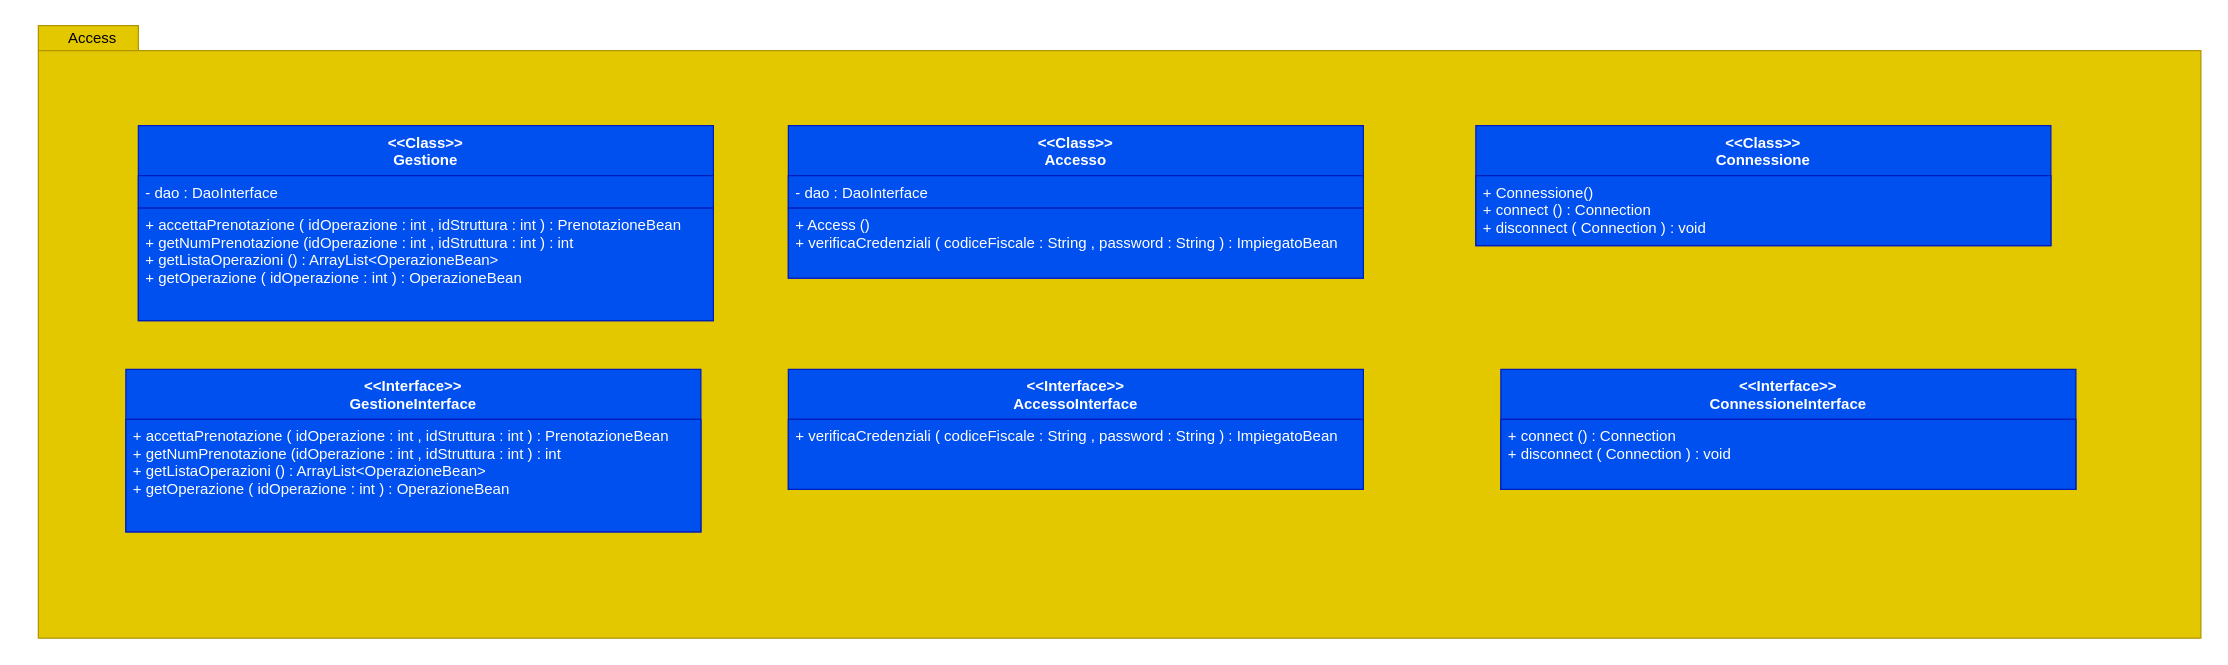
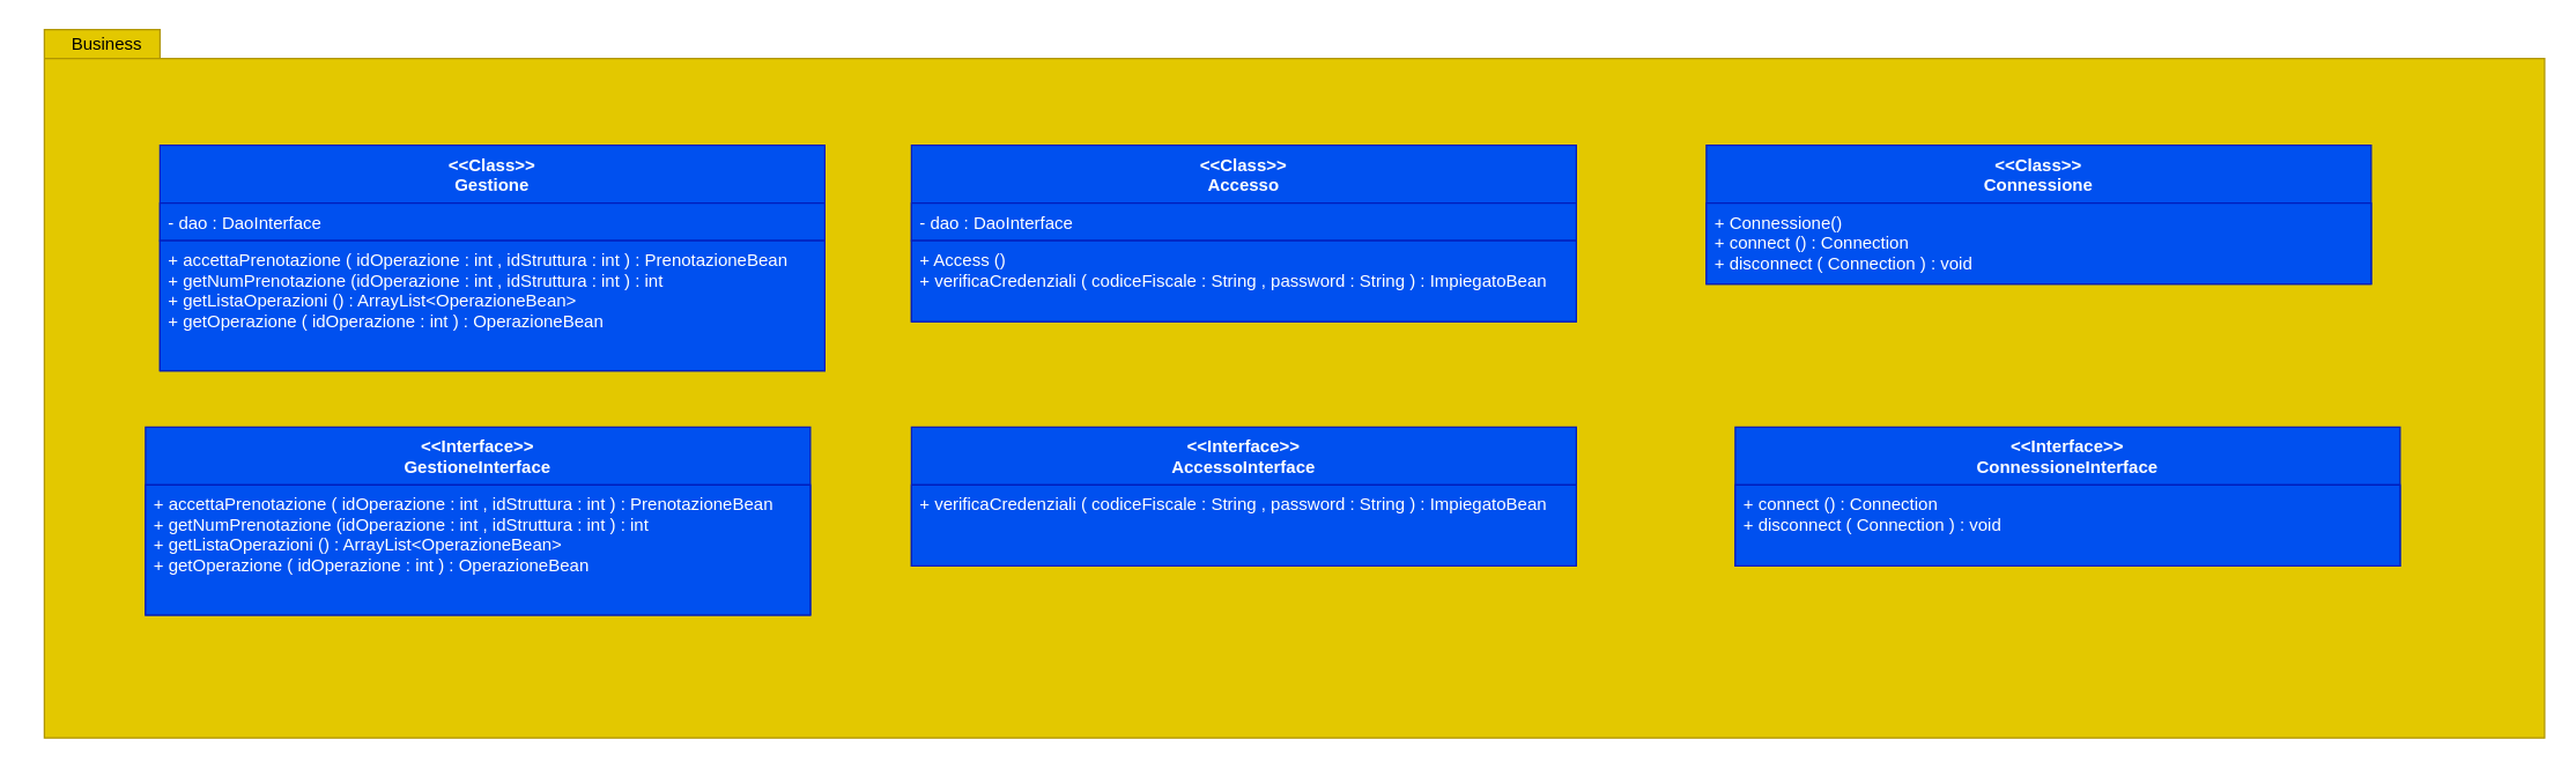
  <mxCell id="0" />
  <mxCell id="1" parent="0" />
  <mxCell id="2" value="" style="shape=folder;fontStyle=1;spacingTop=10;tabWidth=80;tabHeight=20;tabPosition=left;html=1;fillColor=#e3c800;strokeColor=#B09500;fontColor=#ffffff;" vertex="1" parent="1"><mxGeometry x="30" y="20" width="1730" height="490" as="geometry" /></mxCell>
- <mxCell id="3" value="Access" style="text;html=1;strokeColor=none;fillColor=none;align=center;verticalAlign=middle;whiteSpace=wrap;rounded=0;" vertex="1" parent="1"><mxGeometry x="20" y="20" width="107" height="20" as="geometry" /></mxCell>
+ <mxCell id="3" value="Business" style="text;html=1;strokeColor=none;fillColor=none;align=center;verticalAlign=middle;whiteSpace=wrap;rounded=0;" vertex="1" parent="1"><mxGeometry x="20" y="20" width="107" height="20" as="geometry" /></mxCell>
  <mxCell id="4" value="&lt;&lt;Interface&gt;&gt;&#10;GestioneInterface" style="swimlane;fontStyle=1;align=center;verticalAlign=top;childLayout=stackLayout;horizontal=1;startSize=40;horizontalStack=0;resizeParent=1;resizeParentMax=0;resizeLast=0;collapsible=1;marginBottom=0;fillColor=#0050ef;strokeColor=#001DBC;fontColor=#ffffff;" vertex="1" parent="1"><mxGeometry x="100" y="295" width="460" height="130" as="geometry" /></mxCell>
  <mxCell id="5" value="+ accettaPrenotazione ( idOperazione : int , idStruttura : int ) : PrenotazioneBean&#10;+ getNumPrenotazione (idOperazione : int , idStruttura : int ) : int&#10;+ getListaOperazioni () : ArrayList&lt;OperazioneBean&gt;&#10;+ getOperazione ( idOperazione : int ) : OperazioneBean" style="text;strokeColor=#001DBC;fillColor=#0050ef;align=left;verticalAlign=top;spacingLeft=4;spacingRight=4;overflow=hidden;rotatable=0;points=[[0,0.5],[1,0.5]];portConstraint=eastwest;fontColor=#ffffff;" vertex="1" parent="4"><mxGeometry y="40" width="460" height="90" as="geometry" /></mxCell>
  <mxCell id="6" value="&lt;&lt;Class&gt;&gt;&#10;Accesso" style="swimlane;fontStyle=1;align=center;verticalAlign=top;childLayout=stackLayout;horizontal=1;startSize=40;horizontalStack=0;resizeParent=1;resizeParentMax=0;resizeLast=0;collapsible=1;marginBottom=0;fillColor=#0050ef;strokeColor=#001DBC;fontColor=#ffffff;" vertex="1" parent="1"><mxGeometry x="630" y="100" width="460" height="122" as="geometry" /></mxCell>
  <mxCell id="7" value="- dao : DaoInterface" style="text;strokeColor=#001DBC;fillColor=#0050ef;align=left;verticalAlign=top;spacingLeft=4;spacingRight=4;overflow=hidden;rotatable=0;points=[[0,0.5],[1,0.5]];portConstraint=eastwest;fontColor=#ffffff;" vertex="1" parent="6"><mxGeometry y="40" width="460" height="26" as="geometry" /></mxCell>
  <mxCell id="8" value="+ Access ()&#10;+ verificaCredenziali ( codiceFiscale : String , password : String ) : ImpiegatoBean" style="text;strokeColor=#001DBC;fillColor=#0050ef;align=left;verticalAlign=top;spacingLeft=4;spacingRight=4;overflow=hidden;rotatable=0;points=[[0,0.5],[1,0.5]];portConstraint=eastwest;fontColor=#ffffff;" vertex="1" parent="6"><mxGeometry y="66" width="460" height="56" as="geometry" /></mxCell>
  <mxCell id="9" value="&lt;&lt;Class&gt;&gt;&#10;Gestione" style="swimlane;fontStyle=1;align=center;verticalAlign=top;childLayout=stackLayout;horizontal=1;startSize=40;horizontalStack=0;resizeParent=1;resizeParentMax=0;resizeLast=0;collapsible=1;marginBottom=0;fillColor=#0050ef;strokeColor=#001DBC;fontColor=#ffffff;" vertex="1" parent="1"><mxGeometry x="110" y="100" width="460" height="156" as="geometry" /></mxCell>
  <mxCell id="10" value="- dao : DaoInterface" style="text;strokeColor=#001DBC;fillColor=#0050ef;align=left;verticalAlign=top;spacingLeft=4;spacingRight=4;overflow=hidden;rotatable=0;points=[[0,0.5],[1,0.5]];portConstraint=eastwest;fontColor=#ffffff;" vertex="1" parent="9"><mxGeometry y="40" width="460" height="26" as="geometry" /></mxCell>
  <mxCell id="11" value="+ accettaPrenotazione ( idOperazione : int , idStruttura : int ) : PrenotazioneBean&#10;+ getNumPrenotazione (idOperazione : int , idStruttura : int ) : int&#10;+ getListaOperazioni () : ArrayList&lt;OperazioneBean&gt;&#10;+ getOperazione ( idOperazione : int ) : OperazioneBean" style="text;strokeColor=#001DBC;fillColor=#0050ef;align=left;verticalAlign=top;spacingLeft=4;spacingRight=4;overflow=hidden;rotatable=0;points=[[0,0.5],[1,0.5]];portConstraint=eastwest;fontColor=#ffffff;" vertex="1" parent="9"><mxGeometry y="66" width="460" height="90" as="geometry" /></mxCell>
  <mxCell id="12" value="&lt;&lt;Interface&gt;&gt;&#10;AccessoInterface" style="swimlane;fontStyle=1;align=center;verticalAlign=top;childLayout=stackLayout;horizontal=1;startSize=40;horizontalStack=0;resizeParent=1;resizeParentMax=0;resizeLast=0;collapsible=1;marginBottom=0;fillColor=#0050ef;strokeColor=#001DBC;fontColor=#ffffff;" vertex="1" parent="1"><mxGeometry x="630" y="295" width="460" height="96" as="geometry" /></mxCell>
  <mxCell id="13" value="+ verificaCredenziali ( codiceFiscale : String , password : String ) : ImpiegatoBean" style="text;strokeColor=#001DBC;fillColor=#0050ef;align=left;verticalAlign=top;spacingLeft=4;spacingRight=4;overflow=hidden;rotatable=0;points=[[0,0.5],[1,0.5]];portConstraint=eastwest;fontColor=#ffffff;" vertex="1" parent="12"><mxGeometry y="40" width="460" height="56" as="geometry" /></mxCell>
  <mxCell id="14" value="&lt;&lt;Class&gt;&gt;&#10;Connessione" style="swimlane;fontStyle=1;align=center;verticalAlign=top;childLayout=stackLayout;horizontal=1;startSize=40;horizontalStack=0;resizeParent=1;resizeParentMax=0;resizeLast=0;collapsible=1;marginBottom=0;fillColor=#0050ef;strokeColor=#001DBC;fontColor=#ffffff;" vertex="1" parent="1"><mxGeometry x="1180" y="100" width="460" height="96" as="geometry" /></mxCell>
  <mxCell id="15" value="+ Connessione()&#10;+ connect () : Connection&#10;+ disconnect ( Connection ) : void" style="text;strokeColor=#001DBC;fillColor=#0050ef;align=left;verticalAlign=top;spacingLeft=4;spacingRight=4;overflow=hidden;rotatable=0;points=[[0,0.5],[1,0.5]];portConstraint=eastwest;fontColor=#ffffff;" vertex="1" parent="14"><mxGeometry y="40" width="460" height="56" as="geometry" /></mxCell>
  <mxCell id="16" value="&lt;&lt;Interface&gt;&gt;&#10;ConnessioneInterface" style="swimlane;fontStyle=1;align=center;verticalAlign=top;childLayout=stackLayout;horizontal=1;startSize=40;horizontalStack=0;resizeParent=1;resizeParentMax=0;resizeLast=0;collapsible=1;marginBottom=0;fillColor=#0050ef;strokeColor=#001DBC;fontColor=#ffffff;" vertex="1" parent="1"><mxGeometry x="1200" y="295" width="460" height="96" as="geometry" /></mxCell>
  <mxCell id="17" value="+ connect () : Connection&#10;+ disconnect ( Connection ) : void" style="text;strokeColor=#001DBC;fillColor=#0050ef;align=left;verticalAlign=top;spacingLeft=4;spacingRight=4;overflow=hidden;rotatable=0;points=[[0,0.5],[1,0.5]];portConstraint=eastwest;fontColor=#ffffff;" vertex="1" parent="16"><mxGeometry y="40" width="460" height="56" as="geometry" /></mxCell>
